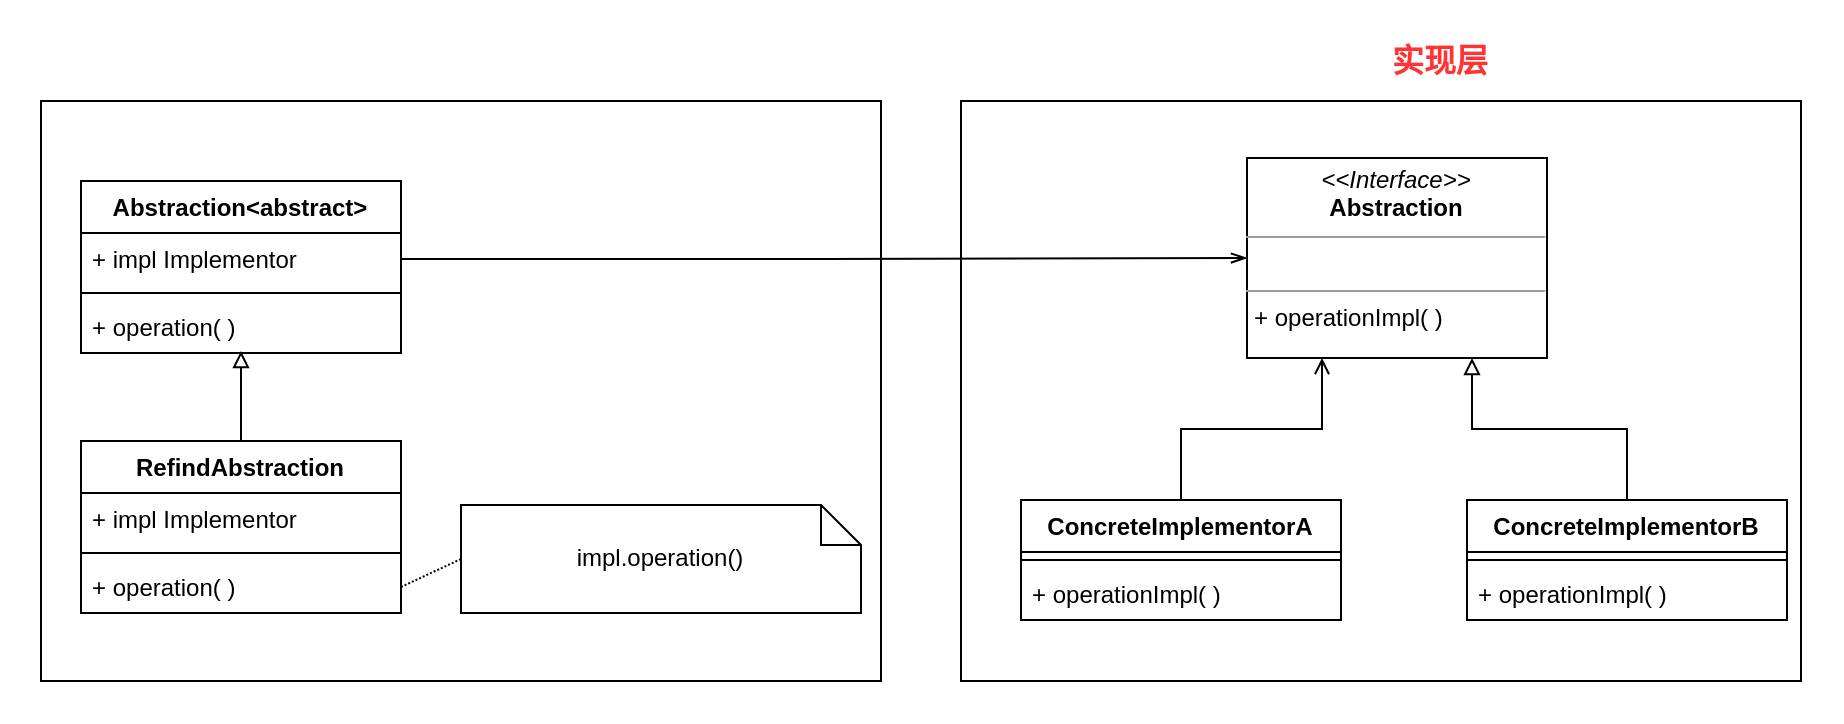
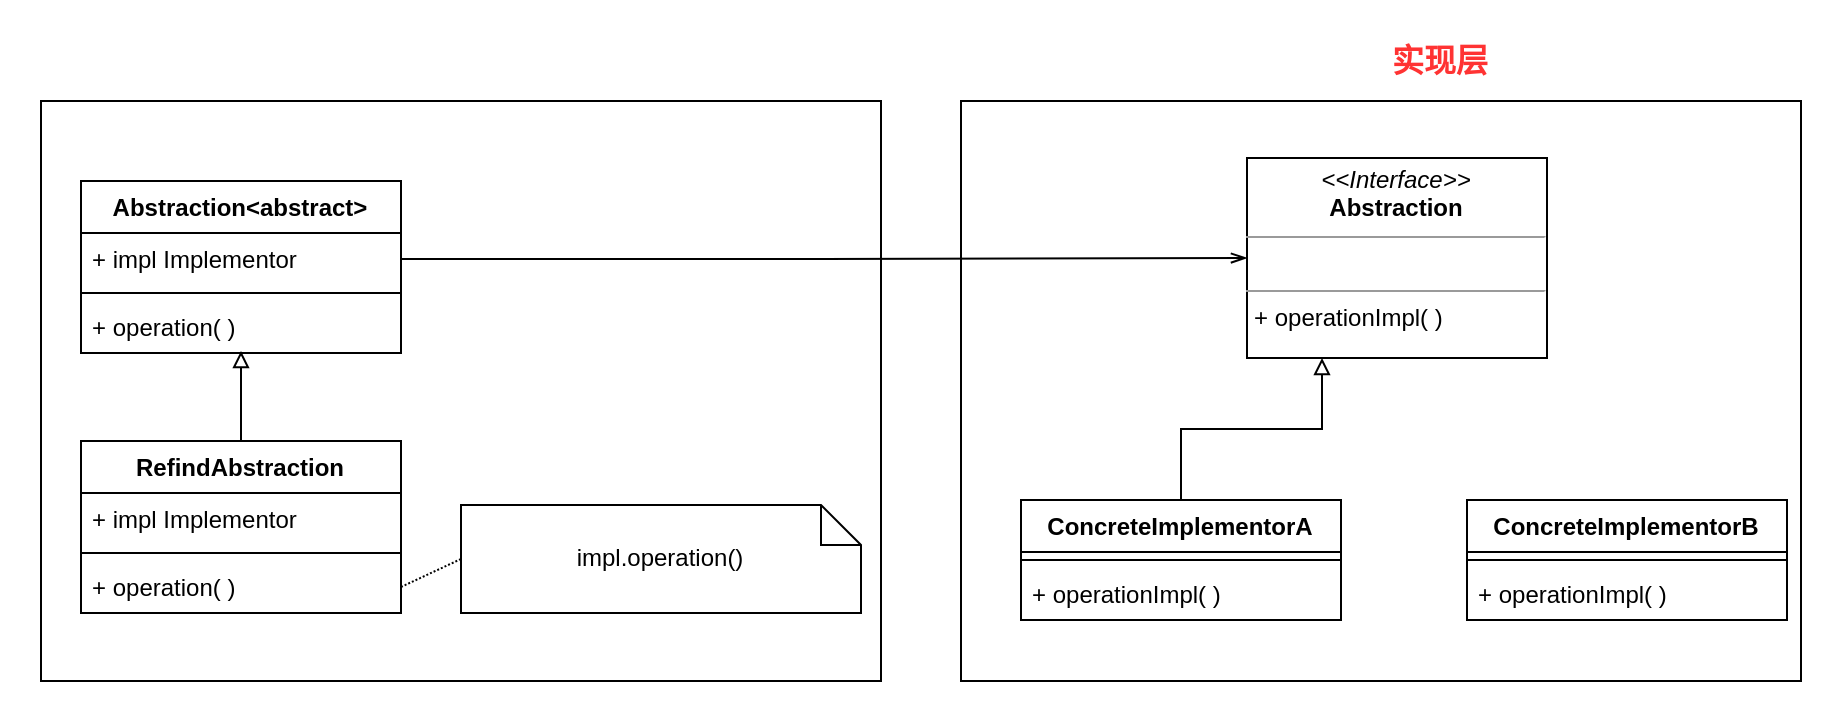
  <mxCell id="0" />
  <mxCell id="1" parent="0" />
  <mxCell id="2" value="" style="rounded=0;whiteSpace=wrap;html=1;" parent="1" vertex="1"><mxGeometry x="480" y="50" width="420" height="290" as="geometry" /></mxCell>
  <mxCell id="3" value="" style="rounded=0;whiteSpace=wrap;html=1;" parent="1" vertex="1"><mxGeometry x="20" y="50" width="420" height="290" as="geometry" /></mxCell>
  <mxCell id="4" value="Abstraction&lt;abstract&gt;" style="swimlane;fontStyle=1;align=center;verticalAlign=top;childLayout=stackLayout;horizontal=1;startSize=26;horizontalStack=0;resizeParent=1;resizeParentMax=0;resizeLast=0;collapsible=1;marginBottom=0;" parent="1" vertex="1"><mxGeometry x="40" y="90" width="160" height="86" as="geometry" /></mxCell>
  <mxCell id="5" value="+ impl Implementor" style="text;strokeColor=none;fillColor=none;align=left;verticalAlign=top;spacingLeft=4;spacingRight=4;overflow=hidden;rotatable=0;points=[[0,0.5],[1,0.5]];portConstraint=eastwest;" parent="4" vertex="1"><mxGeometry y="26" width="160" height="26" as="geometry" /></mxCell>
  <mxCell id="6" value="" style="line;strokeWidth=1;fillColor=none;align=left;verticalAlign=middle;spacingTop=-1;spacingLeft=3;spacingRight=3;rotatable=0;labelPosition=right;points=[];portConstraint=eastwest;" parent="4" vertex="1"><mxGeometry y="52" width="160" height="8" as="geometry" /></mxCell>
  <mxCell id="7" value="+ operation( )" style="text;strokeColor=none;fillColor=none;align=left;verticalAlign=top;spacingLeft=4;spacingRight=4;overflow=hidden;rotatable=0;points=[[0,0.5],[1,0.5]];portConstraint=eastwest;" parent="4" vertex="1"><mxGeometry y="60" width="160" height="26" as="geometry" /></mxCell>
  <mxCell id="8" style="edgeStyle=orthogonalEdgeStyle;rounded=0;orthogonalLoop=1;jettySize=auto;html=1;exitX=0.5;exitY=0;exitDx=0;exitDy=0;entryX=0.5;entryY=0.962;entryDx=0;entryDy=0;entryPerimeter=0;endArrow=block;endFill=0;" parent="1" source="9" target="7" edge="1"><mxGeometry relative="1" as="geometry" /></mxCell>
  <mxCell id="9" value="RefindAbstraction" style="swimlane;fontStyle=1;align=center;verticalAlign=top;childLayout=stackLayout;horizontal=1;startSize=26;horizontalStack=0;resizeParent=1;resizeParentMax=0;resizeLast=0;collapsible=1;marginBottom=0;" parent="1" vertex="1"><mxGeometry x="40" y="220" width="160" height="86" as="geometry" /></mxCell>
  <mxCell id="10" value="+ impl Implementor" style="text;strokeColor=none;fillColor=none;align=left;verticalAlign=top;spacingLeft=4;spacingRight=4;overflow=hidden;rotatable=0;points=[[0,0.5],[1,0.5]];portConstraint=eastwest;" parent="9" vertex="1"><mxGeometry y="26" width="160" height="26" as="geometry" /></mxCell>
  <mxCell id="11" value="" style="line;strokeWidth=1;fillColor=none;align=left;verticalAlign=middle;spacingTop=-1;spacingLeft=3;spacingRight=3;rotatable=0;labelPosition=right;points=[];portConstraint=eastwest;" parent="9" vertex="1"><mxGeometry y="52" width="160" height="8" as="geometry" /></mxCell>
  <mxCell id="12" value="+ operation( )" style="text;strokeColor=none;fillColor=none;align=left;verticalAlign=top;spacingLeft=4;spacingRight=4;overflow=hidden;rotatable=0;points=[[0,0.5],[1,0.5]];portConstraint=eastwest;" parent="9" vertex="1"><mxGeometry y="60" width="160" height="26" as="geometry" /></mxCell>
  <mxCell id="13" value="impl.operation()" style="shape=note;size=20;whiteSpace=wrap;html=1;" parent="1" vertex="1"><mxGeometry x="230" y="252" width="200" height="54" as="geometry" /></mxCell>
  <mxCell id="14" value="&lt;p style=&quot;margin: 0px ; margin-top: 4px ; text-align: center&quot;&gt;&lt;i&gt;&amp;lt;&amp;lt;Interface&amp;gt;&amp;gt;&lt;/i&gt;&lt;br&gt;&lt;b&gt;Abstraction&lt;/b&gt;&lt;/p&gt;&lt;hr size=&quot;1&quot;&gt;&lt;p style=&quot;margin: 0px ; margin-left: 4px&quot;&gt;&lt;br&gt;&lt;/p&gt;&lt;hr size=&quot;1&quot;&gt;&lt;p style=&quot;margin: 0px ; margin-left: 4px&quot;&gt;+ operationImpl( )&lt;/p&gt;" style="verticalAlign=top;align=left;overflow=fill;fontSize=12;fontFamily=Helvetica;html=1;" parent="1" vertex="1"><mxGeometry x="623" y="78.5" width="150" height="100" as="geometry" /></mxCell>
  <mxCell id="15" style="edgeStyle=orthogonalEdgeStyle;rounded=0;orthogonalLoop=1;jettySize=auto;html=1;exitX=1;exitY=0.5;exitDx=0;exitDy=0;entryX=0;entryY=0.5;entryDx=0;entryDy=0;endArrow=openThin;endFill=0;" parent="1" source="5" target="14" edge="1"><mxGeometry relative="1" as="geometry" /></mxCell>
- <mxCell id="16" style="edgeStyle=orthogonalEdgeStyle;rounded=0;orthogonalLoop=1;jettySize=auto;html=1;exitX=0.5;exitY=0;exitDx=0;exitDy=0;entryX=0.25;entryY=1;entryDx=0;entryDy=0;endArrow=open;endFill=0;" parent="1" source="17" target="14" edge="1"><mxGeometry relative="1" as="geometry" /></mxCell>
+ <mxCell id="16" style="edgeStyle=orthogonalEdgeStyle;rounded=0;orthogonalLoop=1;jettySize=auto;html=1;exitX=0.5;exitY=0;exitDx=0;exitDy=0;entryX=0.25;entryY=1;entryDx=0;entryDy=0;endArrow=block;endFill=0;" parent="1" source="17" target="14" edge="1"><mxGeometry relative="1" as="geometry" /></mxCell>
  <mxCell id="17" value="ConcreteImplementorA" style="swimlane;fontStyle=1;align=center;verticalAlign=top;childLayout=stackLayout;horizontal=1;startSize=26;horizontalStack=0;resizeParent=1;resizeParentMax=0;resizeLast=0;collapsible=1;marginBottom=0;" parent="1" vertex="1"><mxGeometry x="510" y="249.5" width="160" height="60" as="geometry" /></mxCell>
  <mxCell id="18" value="" style="line;strokeWidth=1;fillColor=none;align=left;verticalAlign=middle;spacingTop=-1;spacingLeft=3;spacingRight=3;rotatable=0;labelPosition=right;points=[];portConstraint=eastwest;" parent="17" vertex="1"><mxGeometry y="26" width="160" height="8" as="geometry" /></mxCell>
  <mxCell id="19" value="+ operationImpl( )" style="text;strokeColor=none;fillColor=none;align=left;verticalAlign=top;spacingLeft=4;spacingRight=4;overflow=hidden;rotatable=0;points=[[0,0.5],[1,0.5]];portConstraint=eastwest;" parent="17" vertex="1"><mxGeometry y="34" width="160" height="26" as="geometry" /></mxCell>
- <mxCell id="20" style="edgeStyle=orthogonalEdgeStyle;rounded=0;orthogonalLoop=1;jettySize=auto;html=1;exitX=0.5;exitY=0;exitDx=0;exitDy=0;entryX=0.75;entryY=1;entryDx=0;entryDy=0;endArrow=block;endFill=0;" parent="1" source="21" target="14" edge="1"><mxGeometry relative="1" as="geometry" /></mxCell>
  <mxCell id="21" value="ConcreteImplementorB" style="swimlane;fontStyle=1;align=center;verticalAlign=top;childLayout=stackLayout;horizontal=1;startSize=26;horizontalStack=0;resizeParent=1;resizeParentMax=0;resizeLast=0;collapsible=1;marginBottom=0;" parent="1" vertex="1"><mxGeometry x="733" y="249.5" width="160" height="60" as="geometry" /></mxCell>
  <mxCell id="22" value="" style="line;strokeWidth=1;fillColor=none;align=left;verticalAlign=middle;spacingTop=-1;spacingLeft=3;spacingRight=3;rotatable=0;labelPosition=right;points=[];portConstraint=eastwest;" parent="21" vertex="1"><mxGeometry y="26" width="160" height="8" as="geometry" /></mxCell>
  <mxCell id="23" value="+ operationImpl( )" style="text;strokeColor=none;fillColor=none;align=left;verticalAlign=top;spacingLeft=4;spacingRight=4;overflow=hidden;rotatable=0;points=[[0,0.5],[1,0.5]];portConstraint=eastwest;" parent="21" vertex="1"><mxGeometry y="34" width="160" height="26" as="geometry" /></mxCell>
  <mxCell id="24" value="&lt;b&gt;&lt;font style=&quot;font-size: 16px&quot; color=&quot;#ff3333&quot;&gt;实现层&lt;/font&gt;&lt;/b&gt;" style="text;html=1;strokeColor=none;fillColor=none;align=center;verticalAlign=middle;whiteSpace=wrap;rounded=0;" parent="1" vertex="1"><mxGeometry x="680" y="20" width="80" height="20" as="geometry" /></mxCell>
  <mxCell id="25" value="" style="endArrow=none;html=1;exitX=1;exitY=0.5;exitDx=0;exitDy=0;entryX=0;entryY=0.5;entryDx=0;entryDy=0;entryPerimeter=0;dashed=1;dashPattern=1 1;" parent="1" source="12" target="13" edge="1"><mxGeometry width="50" height="50" relative="1" as="geometry"><mxPoint x="200" y="310" as="sourcePoint" /><mxPoint x="250" y="260" as="targetPoint" /></mxGeometry></mxCell>
